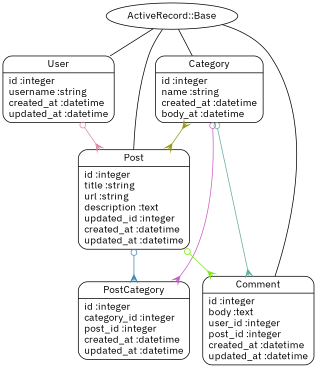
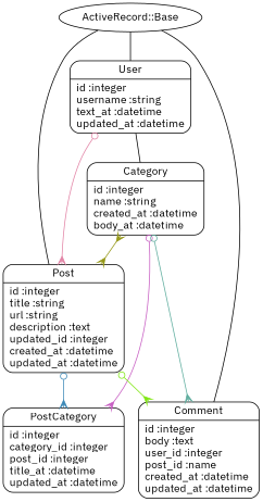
  digraph {
    fontname="IBM Plex Sans"
    splines=true
    node [fontname="IBM Plex Sans" shape=Mrecord]
    edge [arrowhead=crow arrowtail=odot dir=both fontname="IBM Plex Sans"]
    n1 [label="{Category|id :integer\lname :string\lcreated_at :datetime\lbody_at :datetime\l}"]
    n2 [label="{Post|id :integer\ltitle :string\lurl :string\ldescription :text\lupdated_id :integer\lcreated_at :datetime\lupdated_at :datetime\l}"]
-   n3 [label="{PostCategory|id :integer\lcategory_id :integer\lpost_id :integer\lcreated_at :datetime\lupdated_at :datetime\l}"]
-   n4 [label="{Comment|id :integer\lbody :text\luser_id :integer\lpost_id :integer\lcreated_at :datetime\lupdated_at :datetime\l}"]
-   n5 [label="{User|id :integer\lusername :string\lcreated_at :datetime\lupdated_at :datetime\l}"]
+   n3 [label="{PostCategory|id :integer\lcategory_id :integer\lpost_id :integer\ltitle_at :datetime\lupdated_at :datetime\l}"]
+   n4 [label="{Comment|id :integer\lbody :text\luser_id :integer\lpost_id :name\lcreated_at :datetime\lupdated_at :datetime\l}"]
+   n5 [label="{User|id :integer\lusername :string\ltext_at :datetime\lupdated_at :datetime\l}"]
    "ActiveRecord::Base" [shape=""]
    n1 -> n2 [arrowtail=crow color="#969818"]
    n1 -> n3 [color="#C75DC2"]
    n1 -> n4 [color="#5FAD9E"]
    n2 -> n3 [color="#3C89B7"]
    n2 -> n4 [color="#80E613"]
    n5 -> n2 [color="#E283A5"]
-   "ActiveRecord::Base" -> n1 [arrowhead=none arrowtail=onormal dir=""]
+   n5 -> n1 [arrowhead=none arrowtail=onormal dir=""]
    "ActiveRecord::Base" -> n2 [arrowhead=none arrowtail=onormal dir=""]
    "ActiveRecord::Base" -> n4 [arrowhead=none arrowtail=onormal dir=""]
    "ActiveRecord::Base" -> n5 [arrowhead=none arrowtail=onormal dir=""]
  }
